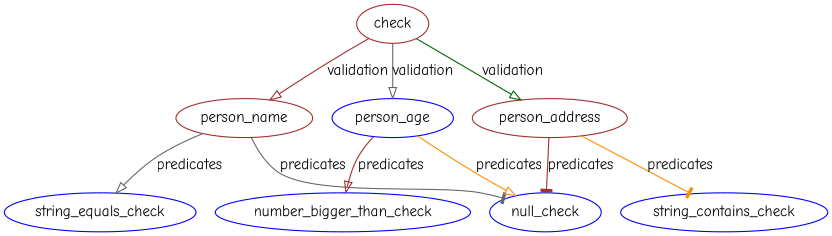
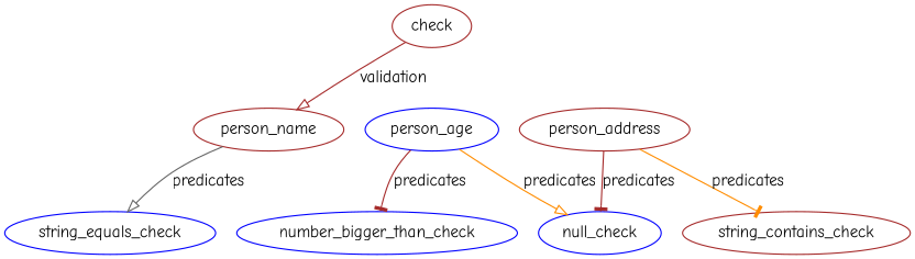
  digraph {
    fontname="Comic Neue"
    node [color=brown fontname="Comic Neue"]
    edge [arrowhead=onormal color=brown fontname="Comic Neue" stype=bold]
    n1 [label=check]
    person_name
    person_age [color=blue]
    person_address
    null_check [color=blue]
    n6 [color=blue label=string_equals_check]
    number_bigger_than_check [color=blue]
-   string_contains_check [color=blue]
+   string_contains_check
    n1 -> person_name [label=validation]
-   n1 -> person_age [color=gray40 label=validation]
-   n1 -> person_address [color=darkgreen label=validation]
-   person_name -> null_check [arrowhead=tee color=gray40 label=predicates]
    person_name -> n6 [color=gray40 label=predicates]
    person_age -> null_check [color=darkorange label=predicates]
-   person_age -> number_bigger_than_check [label=predicates]
+   person_age -> number_bigger_than_check [arrowhead=tee label=predicates]
    person_address -> null_check [arrowhead=tee label=predicates]
    person_address -> string_contains_check [arrowhead=tee color=darkorange label=predicates]
  }
